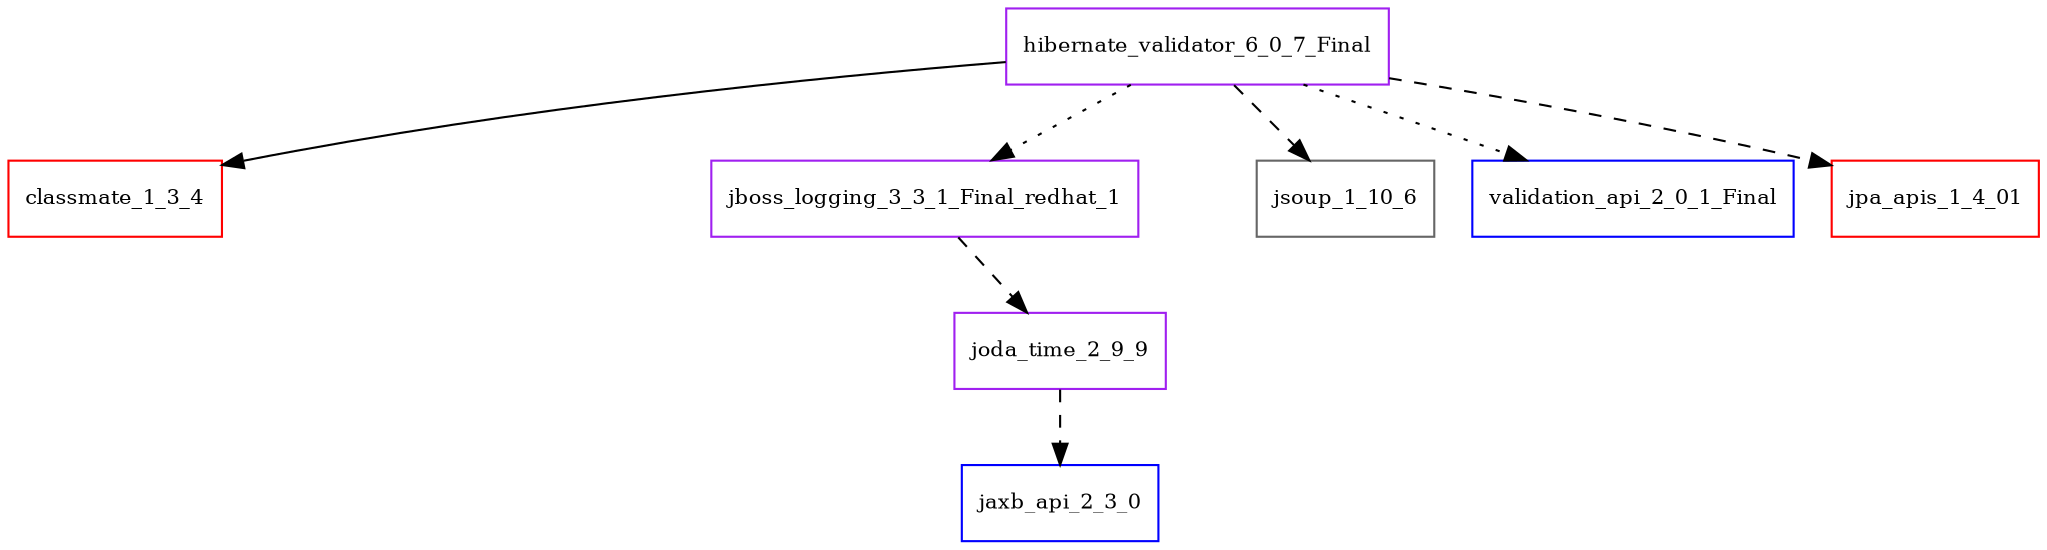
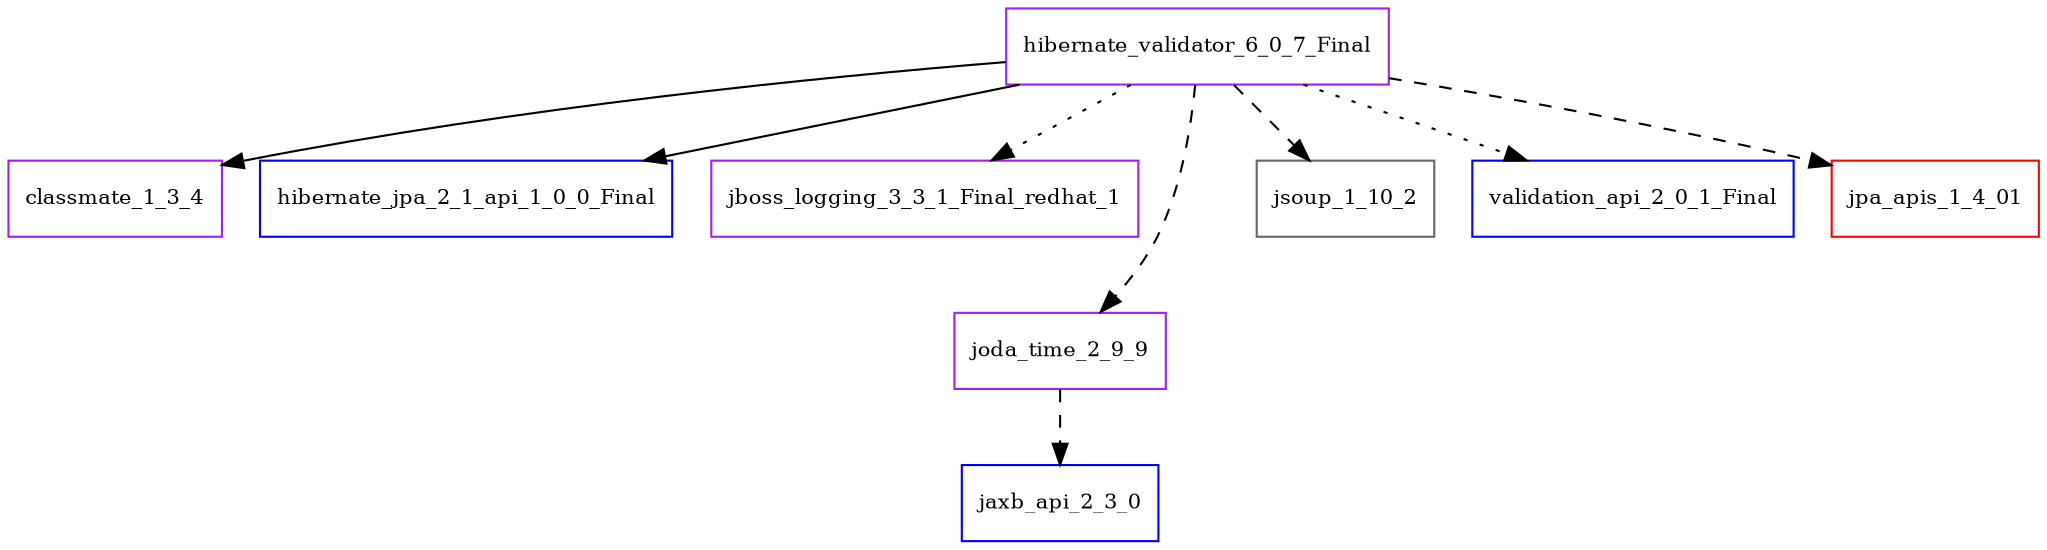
  digraph {
    node [color=purple fontsize=10.0 shape=box]
    edge [style=dashed]
    hibernate_validator_6_0_7_Final
-   classmate_1_3_4 [color=red]
+   classmate_1_3_4
+   hibernate_jpa_2_1_api_1_0_0_Final [color=blue]
    jboss_logging_3_3_1_Final_redhat_1
    joda_time_2_9_9
-   jsoup_1_10_2 [color=gray40 label=jsoup_1_10_6]
+   jsoup_1_10_2 [color=gray40]
    validation_api_2_0_1_Final [color=blue]
    n8 [color=red label=jpa_apis_1_4_01]
    jaxb_api_2_3_0 [color=blue]
    hibernate_validator_6_0_7_Final -> classmate_1_3_4 [style=solid]
+   hibernate_validator_6_0_7_Final -> hibernate_jpa_2_1_api_1_0_0_Final [style=solid]
    hibernate_validator_6_0_7_Final -> jboss_logging_3_3_1_Final_redhat_1 [style=dotted]
-   jboss_logging_3_3_1_Final_redhat_1 -> joda_time_2_9_9
+   hibernate_validator_6_0_7_Final -> joda_time_2_9_9
    hibernate_validator_6_0_7_Final -> jsoup_1_10_2
    hibernate_validator_6_0_7_Final -> validation_api_2_0_1_Final [style=dotted]
    hibernate_validator_6_0_7_Final -> n8
    joda_time_2_9_9 -> jaxb_api_2_3_0
  }
